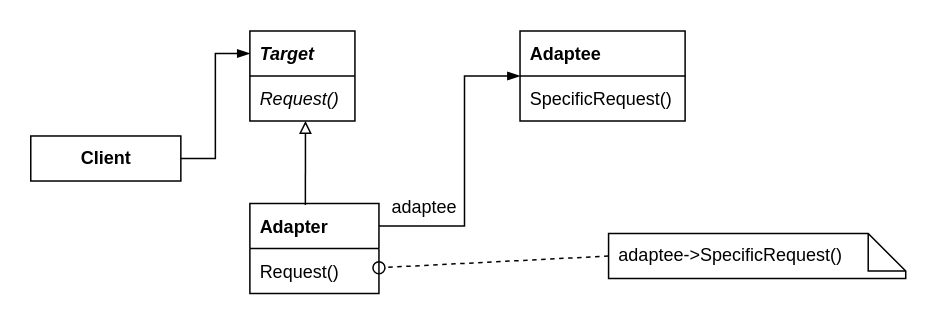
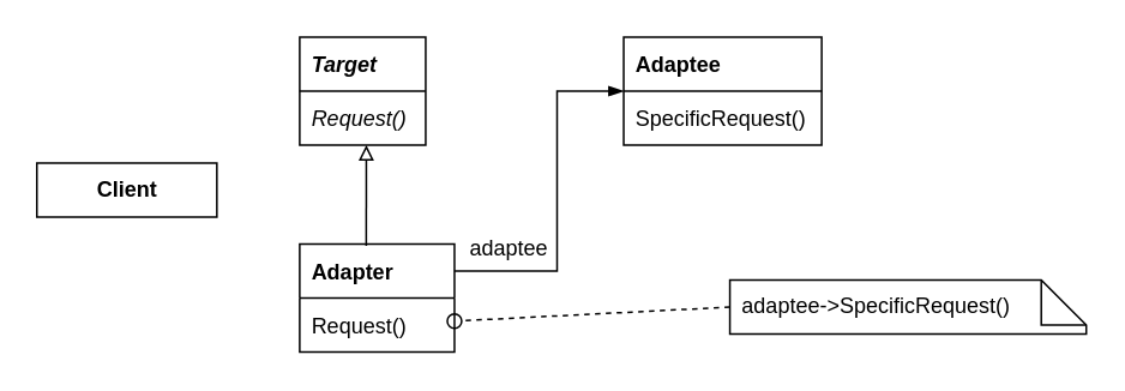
  <mxCell id="0" />
  <mxCell id="1" parent="0" />
  <mxCell id="2" value="Target" style="swimlane;fontStyle=3;childLayout=stackLayout;horizontal=1;startSize=30;fillColor=none;horizontalStack=0;resizeParent=1;resizeParentMax=0;resizeLast=0;collapsible=0;marginBottom=0;fontSize=12;swimlaneHead=1;swimlaneBody=1;connectable=1;allowArrows=1;dropTarget=1;align=left;spacingLeft=5;" parent="1" vertex="1"><mxGeometry x="166" y="20" width="70" height="60" as="geometry"><mxRectangle x="245" y="370" width="90" height="26" as="alternateBounds" /></mxGeometry></mxCell>
  <mxCell id="3" value="Request()" style="text;strokeColor=none;fillColor=none;align=left;verticalAlign=middle;spacingLeft=5;spacingRight=4;overflow=hidden;rotatable=0;points=[[0,0.5],[1,0.5]];portConstraint=eastwest;fontSize=12;fontStyle=2" parent="2" vertex="1"><mxGeometry y="30" width="70" height="30" as="geometry" /></mxCell>
- <mxCell id="4" value="" style="edgeStyle=orthogonalEdgeStyle;rounded=0;orthogonalLoop=1;jettySize=auto;html=1;fontSize=12;startSize=25;entryX=0;entryY=0.25;entryDx=0;entryDy=0;endArrow=blockThin;endFill=1;" parent="1" source="5" target="2" edge="1"><mxGeometry relative="1" as="geometry" /></mxCell>
  <mxCell id="5" value="&lt;b&gt;Client&lt;/b&gt;" style="html=1;fontSize=12;startSize=25;arcSize=12;spacing=2;fillColor=none;" parent="1" vertex="1"><mxGeometry x="20" y="90" width="100" height="30" as="geometry" /></mxCell>
  <mxCell id="6" value="" style="edgeStyle=orthogonalEdgeStyle;rounded=0;orthogonalLoop=1;jettySize=auto;html=1;fontSize=12;startSize=30;entryX=0.529;entryY=1;entryDx=0;entryDy=0;entryPerimeter=0;endArrow=block;endFill=0;exitX=0.43;exitY=0.017;exitDx=0;exitDy=0;exitPerimeter=0;" parent="1" source="7" target="3" edge="1"><mxGeometry relative="1" as="geometry" /></mxCell>
  <mxCell id="7" value="Adapter" style="swimlane;fontStyle=1;childLayout=stackLayout;horizontal=1;startSize=30;fillColor=none;horizontalStack=0;resizeParent=1;resizeParentMax=0;resizeLast=0;collapsible=0;marginBottom=0;fontSize=12;swimlaneHead=1;swimlaneBody=1;connectable=1;allowArrows=1;dropTarget=1;align=left;spacingLeft=5;" parent="1" vertex="1"><mxGeometry x="166" y="135" width="86" height="60" as="geometry"><mxRectangle x="245" y="370" width="90" height="26" as="alternateBounds" /></mxGeometry></mxCell>
  <mxCell id="8" value="Request()" style="text;strokeColor=none;fillColor=none;align=left;verticalAlign=middle;spacingLeft=5;spacingRight=4;overflow=hidden;rotatable=0;points=[[0,0.5],[1,0.5]];portConstraint=eastwest;fontSize=12;fontStyle=0" parent="7" vertex="1"><mxGeometry y="30" width="86" height="30" as="geometry" /></mxCell>
  <mxCell id="9" value="Adaptee" style="swimlane;fontStyle=1;childLayout=stackLayout;horizontal=1;startSize=30;fillColor=none;horizontalStack=0;resizeParent=1;resizeParentMax=0;resizeLast=0;collapsible=0;marginBottom=0;fontSize=12;swimlaneHead=1;swimlaneBody=1;connectable=1;allowArrows=1;dropTarget=1;align=left;spacingLeft=5;" parent="1" vertex="1"><mxGeometry x="346" y="20" width="110" height="60" as="geometry"><mxRectangle x="245" y="370" width="90" height="26" as="alternateBounds" /></mxGeometry></mxCell>
  <mxCell id="10" value="SpecificRequest()" style="text;strokeColor=none;fillColor=none;align=left;verticalAlign=middle;spacingLeft=5;spacingRight=4;overflow=hidden;rotatable=0;points=[[0,0.5],[1,0.5]];portConstraint=eastwest;fontSize=12;fontStyle=0" parent="9" vertex="1"><mxGeometry y="30" width="110" height="30" as="geometry" /></mxCell>
  <mxCell id="11" value="" style="html=1;verticalAlign=bottom;labelBackgroundColor=none;endArrow=oval;endFill=0;endSize=8;rounded=0;fontSize=12;exitX=0;exitY=0.5;exitDx=0;exitDy=0;exitPerimeter=0;anchorPointDirection=0;dashed=1;" parent="1" source="12" target="8" edge="1"><mxGeometry width="160" relative="1" as="geometry"><mxPoint x="446" y="170" as="sourcePoint" /><mxPoint x="346" y="222" as="targetPoint" /></mxGeometry></mxCell>
  <mxCell id="12" value="adaptee-&amp;gt;SpecificRequest()" style="shape=note2;boundedLbl=1;whiteSpace=wrap;html=1;size=25;verticalAlign=middle;align=left;spacingLeft=5;fontSize=12;startSize=30;fillColor=none;" parent="1" vertex="1"><mxGeometry x="405" y="155" width="198" height="30" as="geometry" /></mxCell>
  <mxCell id="13" value="" style="edgeStyle=orthogonalEdgeStyle;rounded=0;orthogonalLoop=1;jettySize=auto;html=1;fontSize=12;startSize=25;entryX=0;entryY=0.5;entryDx=0;entryDy=0;endArrow=blockThin;endFill=1;exitX=1;exitY=0.25;exitDx=0;exitDy=0;" edge="1" parent="1" source="7" target="9"><mxGeometry relative="1" as="geometry"><mxPoint x="130" y="45" as="sourcePoint" /><mxPoint x="176" y="45" as="targetPoint" /><Array as="points"><mxPoint x="309" y="150" /><mxPoint x="309" y="50" /></Array></mxGeometry></mxCell>
  <mxCell id="14" value="adaptee" style="edgeLabel;html=1;align=center;verticalAlign=middle;resizable=0;points=[];fontSize=12;" vertex="1" connectable="0" parent="13"><mxGeometry x="-0.257" y="1" relative="1" as="geometry"><mxPoint x="-27" y="2" as="offset" /></mxGeometry></mxCell>
